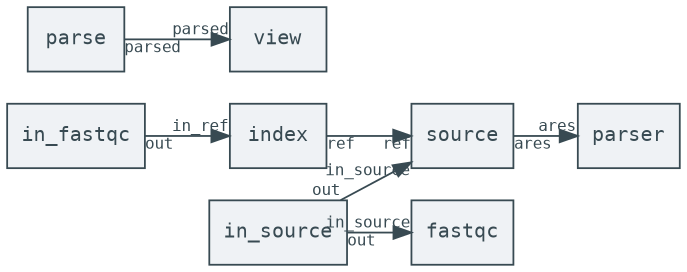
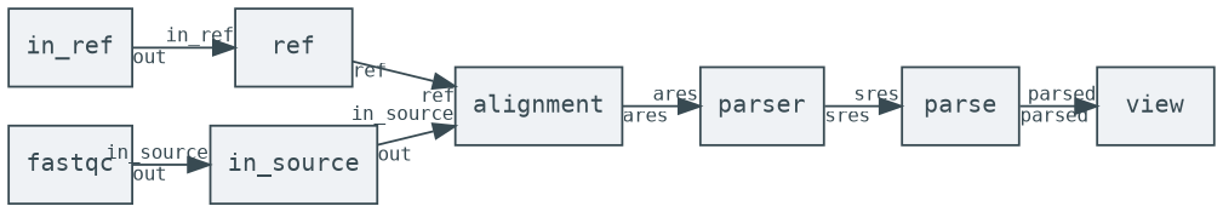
  digraph {
    color="#384A52"
    fontcolor="#384A52"
    fontname="DejaVu Sans Mono"
    fontsize=13
    rankdir=LR
    node [color="#384A52" fillcolor="#EFF2F5" fontcolor="#384A52" fontname="DejaVu Sans Mono" fontsize=11 shape=box style=filled]
    edge [color="#384A52" fontcolor="#384A52" fontname="DejaVu Sans Mono" fontsize=9 headlabel=in_source taillabel=out]
    n1 [label=parser]
-   alignment [label=source]
+   alignment
    parse
    view
-   in_ref [label=in_fastqc]
-   index
+   in_ref
+   index [label=ref]
    in_source
    fastqc
+   n1 -> parse [headlabel=sres taillabel=sres]
    alignment -> n1 [headlabel=ares taillabel=ares]
    parse -> view [headlabel=parsed taillabel=parsed]
    in_ref -> index [headlabel=in_ref]
    index -> alignment [headlabel=ref taillabel=ref]
    in_source -> alignment
-   in_source -> fastqc
+   fastqc -> in_source
  }
